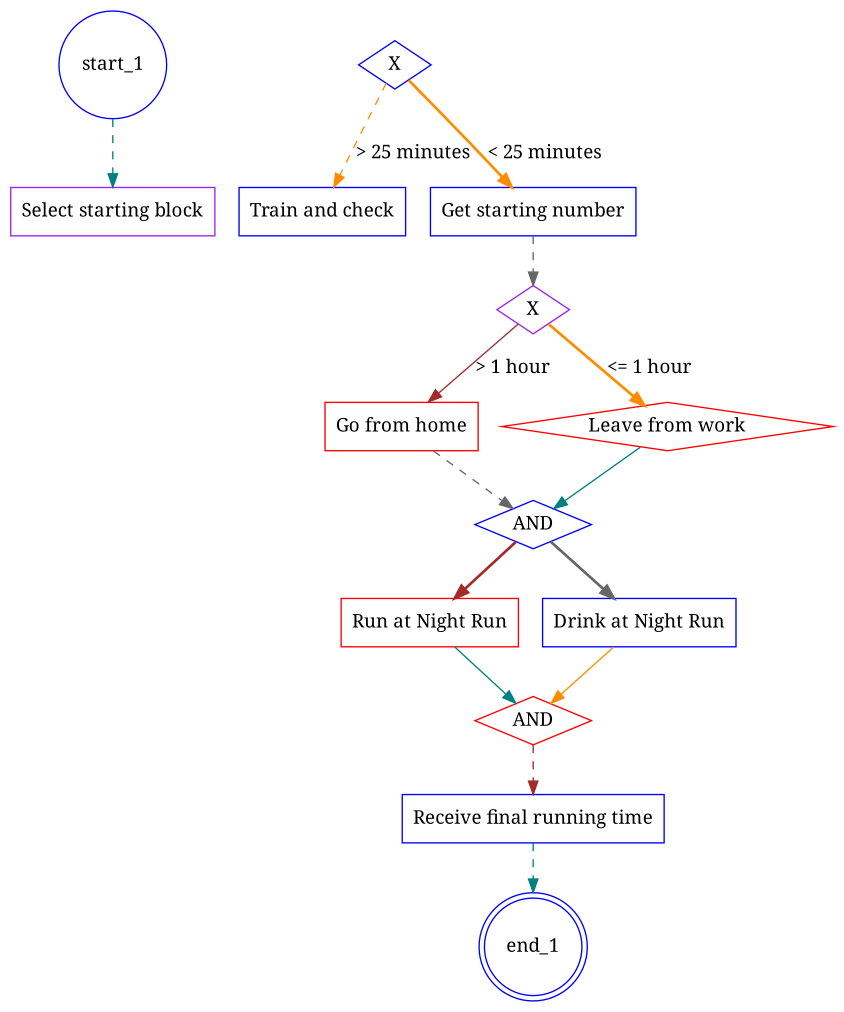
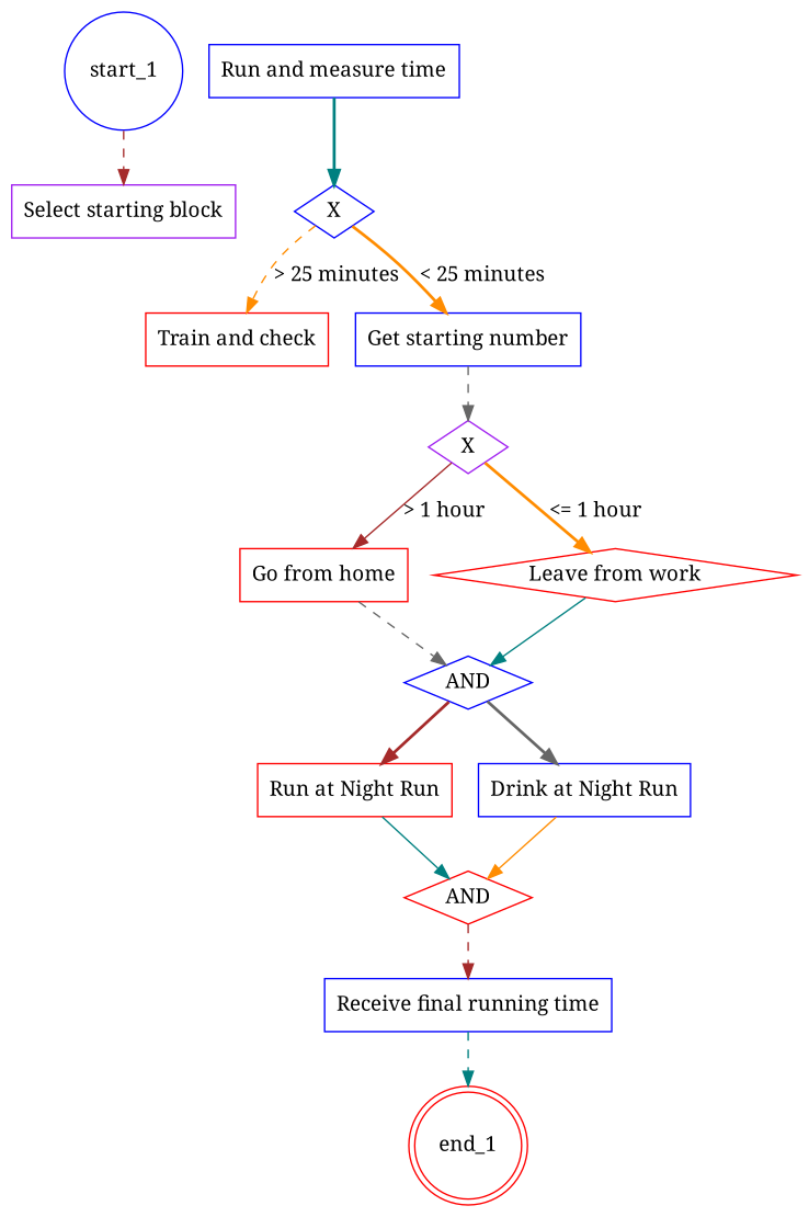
  digraph {
    fontname="Noto Serif"
    rankdir=TB
    node [color=blue fontname="Noto Serif" shape=rectangle]
    edge [color=teal fontname="Noto Serif" style=dashed]
    start_1 [shape=circle]
    "Select starting block" [color=purple]
    n3 [label=X shape=diamond]
-   "Train and check"
+   "Run and measure time"
+   "Train and check" [color=red]
    "Get starting number"
    n7 [color=purple label=X shape=diamond]
    "Go from home" [color=red]
    "Leave from work" [color=red shape=diamond]
    n10 [label=AND shape=diamond]
    "Run at Night Run" [color=red]
    "Drink at Night Run"
    n13 [color=red label=AND shape=diamond]
    "Receive final running time"
-   end_1 [shape=doublecircle]
-   start_1 -> "Select starting block"
+   end_1 [color=red shape=doublecircle]
+   start_1 -> "Select starting block" [color=brown]
    n3 -> "Train and check" [color=darkorange label="> 25 minutes"]
    n3 -> "Get starting number" [color=darkorange label="< 25 minutes" style=bold]
+   "Run and measure time" -> n3 [style=bold]
    "Get starting number" -> n7 [color=gray40]
    n7 -> "Go from home" [color=brown label="> 1 hour" style=solid]
    n7 -> "Leave from work" [color=darkorange label="<= 1 hour" style=bold]
    "Go from home" -> n10 [color=gray40]
    "Leave from work" -> n10 [style=solid]
    n10 -> "Run at Night Run" [color=brown style=bold]
    n10 -> "Drink at Night Run" [color=gray40 style=bold]
    "Run at Night Run" -> n13 [style=solid]
    "Drink at Night Run" -> n13 [color=darkorange style=solid]
    n13 -> "Receive final running time" [color=brown]
    "Receive final running time" -> end_1
  }
